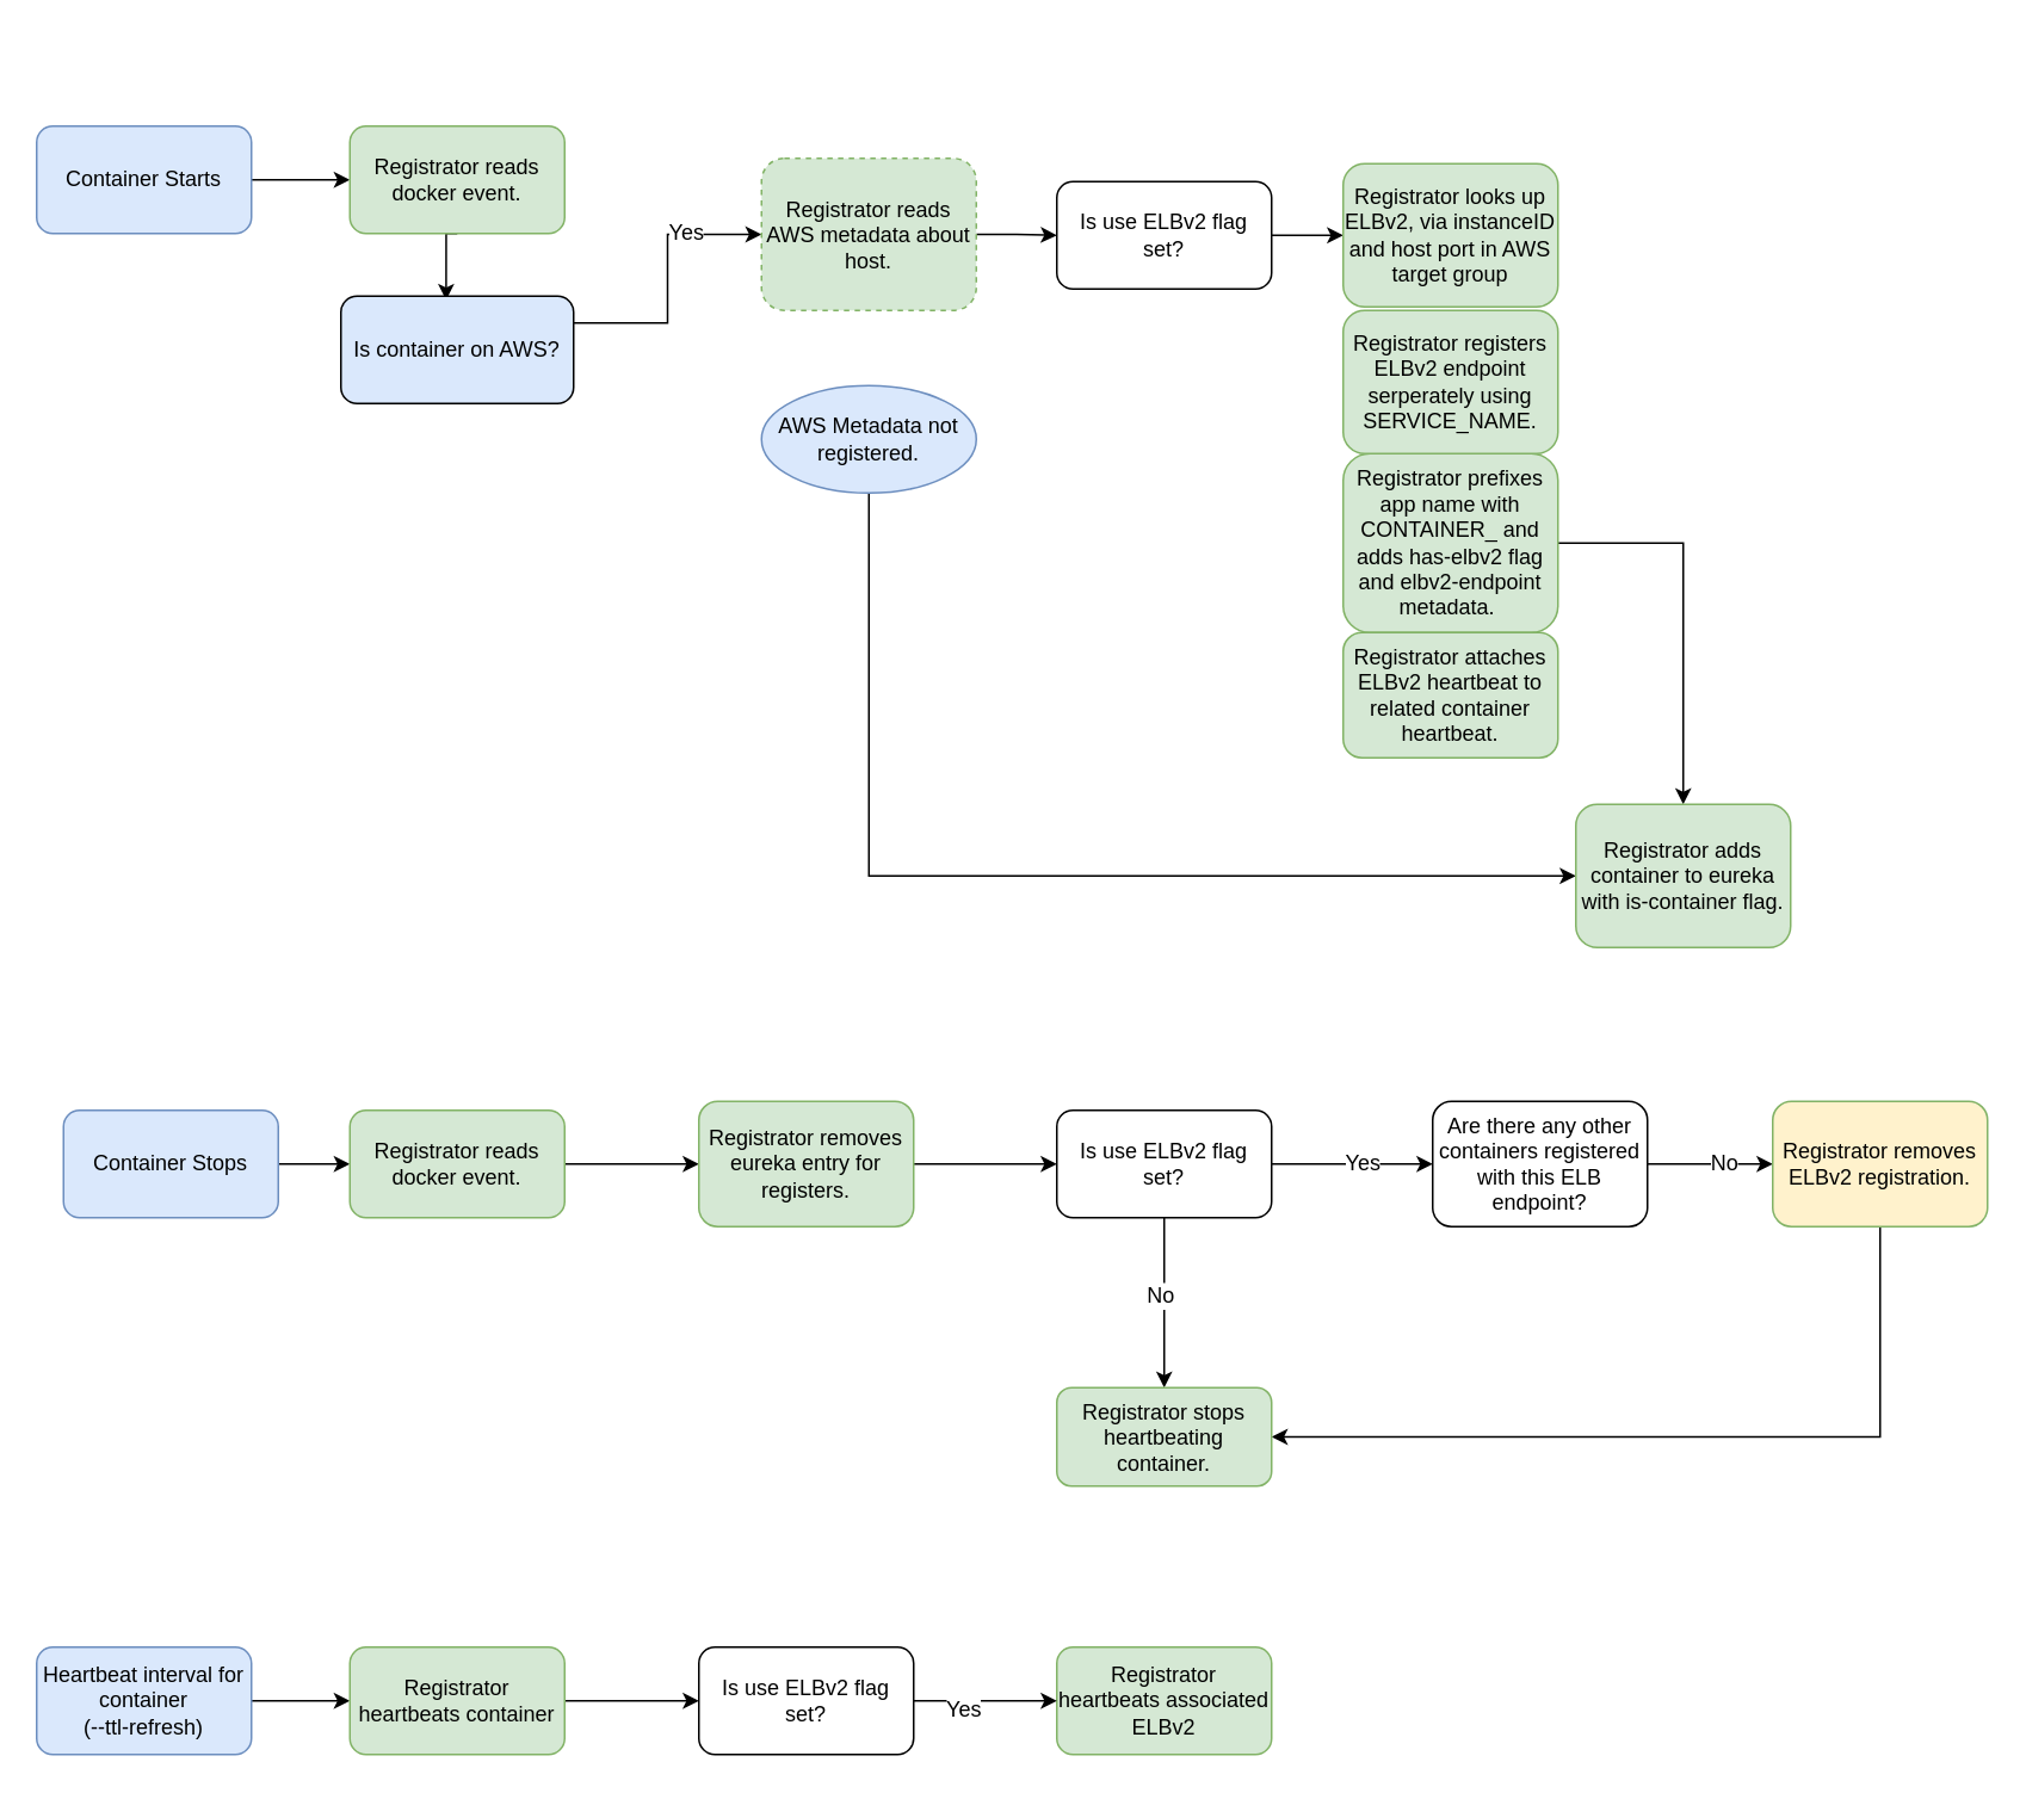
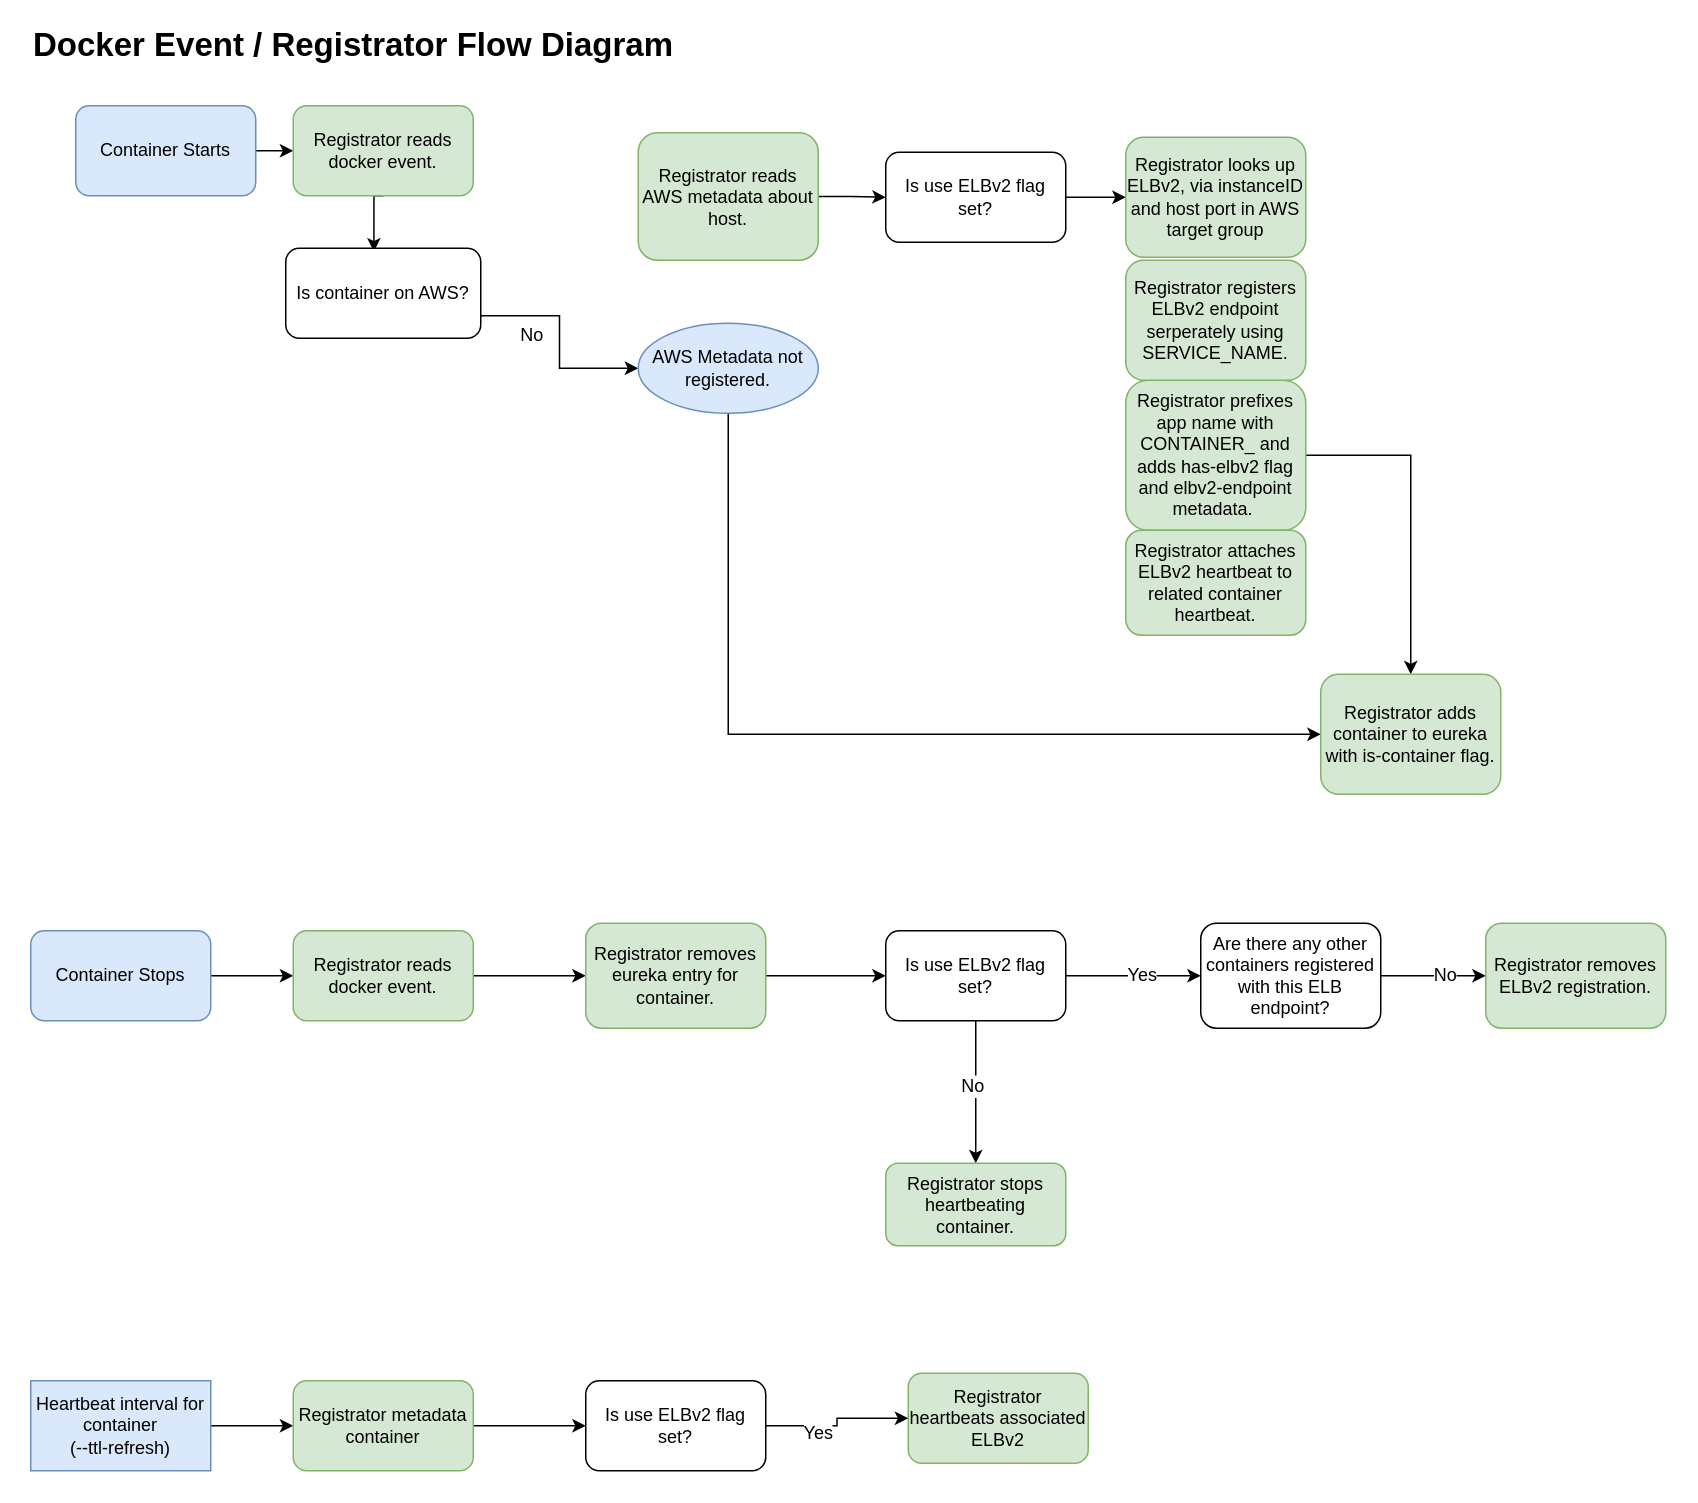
  <mxCell id="0" style=";html=1;" />
  <mxCell id="1" style=";html=1;" parent="0" />
  <mxCell id="2" style="edgeStyle=orthogonalEdgeStyle;rounded=0;html=1;exitX=1;exitY=0.5;entryX=0;entryY=0.5;jettySize=auto;orthogonalLoop=1;" parent="1" source="3" target="5" edge="1"><mxGeometry relative="1" as="geometry" /></mxCell>
- <mxCell id="3" value="Container Starts" style="rounded=1;whiteSpace=wrap;html=1;fillColor=#dae8fc;strokeColor=#6c8ebf;" parent="1" vertex="1"><mxGeometry x="20" y="70" width="120" height="60" as="geometry" /></mxCell>
+ <mxCell id="3" value="Container Starts" style="rounded=1;whiteSpace=wrap;html=1;fillColor=#dae8fc;strokeColor=#6c8ebf;" parent="1" vertex="1"><mxGeometry x="50" y="70" width="120" height="60" as="geometry" /></mxCell>
  <mxCell id="4" style="edgeStyle=orthogonalEdgeStyle;rounded=0;html=1;exitX=0.5;exitY=1;entryX=0.452;entryY=0.037;entryPerimeter=0;jettySize=auto;orthogonalLoop=1;" parent="1" source="5" target="10" edge="1"><mxGeometry relative="1" as="geometry" /></mxCell>
  <mxCell id="5" value="Registrator reads docker event." style="rounded=1;whiteSpace=wrap;html=1;fillColor=#d5e8d4;strokeColor=#82b366;" parent="1" vertex="1"><mxGeometry x="195" y="70" width="120" height="60" as="geometry" /></mxCell>
- <mxCell id="6" style="edgeStyle=orthogonalEdgeStyle;rounded=0;html=1;exitX=1;exitY=0.25;entryX=0;entryY=0.5;jettySize=auto;orthogonalLoop=1;" parent="1" source="10" target="12" edge="1"><mxGeometry relative="1" as="geometry" /></mxCell>
- <mxCell id="7" value="Yes" style="text;html=1;resizable=0;points=[];align=center;verticalAlign=middle;labelBackgroundColor=#ffffff;" parent="6" vertex="1" connectable="0"><mxGeometry x="0.445" y="1" relative="1" as="geometry"><mxPoint as="offset" /></mxGeometry></mxCell>
- <mxCell id="10" value="Is container on AWS?" style="rounded=1;whiteSpace=wrap;html=1;fillColor=#dae8fc;" parent="1" vertex="1"><mxGeometry x="190" y="165" width="130" height="60" as="geometry" /></mxCell>
+ <mxCell id="8" style="edgeStyle=orthogonalEdgeStyle;rounded=0;html=1;exitX=1;exitY=0.75;entryX=0;entryY=0.5;jettySize=auto;orthogonalLoop=1;" parent="1" source="10" target="14" edge="1"><mxGeometry relative="1" as="geometry" /></mxCell>
+ <mxCell id="9" value="No" style="text;html=1;resizable=0;points=[];align=center;verticalAlign=middle;labelBackgroundColor=#ffffff;" parent="8" vertex="1" connectable="0"><mxGeometry x="-0.534" y="-12" relative="1" as="geometry"><mxPoint as="offset" /></mxGeometry></mxCell>
+ <mxCell id="10" value="Is container on AWS?" style="rounded=1;whiteSpace=wrap;html=1;" parent="1" vertex="1"><mxGeometry x="190" y="165" width="130" height="60" as="geometry" /></mxCell>
  <mxCell id="11" style="edgeStyle=orthogonalEdgeStyle;rounded=0;html=1;exitX=1;exitY=0.5;entryX=0;entryY=0.5;jettySize=auto;orthogonalLoop=1;" parent="1" source="12" target="16" edge="1"><mxGeometry relative="1" as="geometry" /></mxCell>
- <mxCell id="12" value="Registrator reads AWS metadata about host." style="rounded=1;whiteSpace=wrap;html=1;fillColor=#d5e8d4;strokeColor=#82b366;dashed=1;" parent="1" vertex="1"><mxGeometry x="425" y="88" width="120" height="85" as="geometry" /></mxCell>
+ <mxCell id="12" value="Registrator reads AWS metadata about host." style="rounded=1;whiteSpace=wrap;html=1;fillColor=#d5e8d4;strokeColor=#82b366;" parent="1" vertex="1"><mxGeometry x="425" y="88" width="120" height="85" as="geometry" /></mxCell>
  <mxCell id="13" style="edgeStyle=orthogonalEdgeStyle;rounded=0;html=1;exitX=0.5;exitY=1;entryX=0;entryY=0.5;jettySize=auto;orthogonalLoop=1;" parent="1" source="14" target="38" edge="1"><mxGeometry relative="1" as="geometry" /></mxCell>
  <mxCell id="14" value="AWS Metadata not registered." style="ellipse;whiteSpace=wrap;html=1;fillColor=#dae8fc;strokeColor=#6c8ebf;" parent="1" vertex="1"><mxGeometry x="425" y="215" width="120" height="60" as="geometry" /></mxCell>
  <mxCell id="15" style="edgeStyle=orthogonalEdgeStyle;rounded=0;html=1;exitX=1;exitY=0.5;entryX=0;entryY=0.5;jettySize=auto;orthogonalLoop=1;" parent="1" source="16" target="19" edge="1"><mxGeometry relative="1" as="geometry" /></mxCell>
  <mxCell id="16" value="Is use ELBv2 flag set?" style="rounded=1;whiteSpace=wrap;html=1;" parent="1" vertex="1"><mxGeometry x="590" y="101" width="120" height="60" as="geometry" /></mxCell>
  <mxCell id="17" style="edgeStyle=orthogonalEdgeStyle;rounded=0;html=1;exitX=1;exitY=0.5;entryX=0.5;entryY=0;jettySize=auto;orthogonalLoop=1;" parent="1" source="18" target="38" edge="1"><mxGeometry relative="1" as="geometry" /></mxCell>
  <mxCell id="18" value="Registrator prefixes app name with CONTAINER_ and adds has-elbv2 flag and elbv2-endpoint metadata.&amp;nbsp;" style="rounded=1;whiteSpace=wrap;html=1;fillColor=#d5e8d4;strokeColor=#82b366;" parent="1" vertex="1"><mxGeometry x="750" y="253" width="120" height="100" as="geometry" /></mxCell>
  <mxCell id="19" value="Registrator looks up ELBv2, via instanceID and host port in AWS target group" style="rounded=1;whiteSpace=wrap;html=1;fillColor=#d5e8d4;strokeColor=#82b366;" parent="1" vertex="1"><mxGeometry x="750" y="91" width="120" height="80" as="geometry" /></mxCell>
  <mxCell id="20" value="Registrator registers ELBv2 endpoint serperately using SERVICE_NAME." style="rounded=1;whiteSpace=wrap;html=1;fillColor=#d5e8d4;strokeColor=#82b366;" parent="1" vertex="1"><mxGeometry x="750" y="173" width="120" height="80" as="geometry" /></mxCell>
  <mxCell id="21" style="edgeStyle=orthogonalEdgeStyle;rounded=0;html=1;exitX=1;exitY=0.5;entryX=0;entryY=0.5;jettySize=auto;orthogonalLoop=1;" parent="1" source="22" target="24" edge="1"><mxGeometry relative="1" as="geometry" /></mxCell>
- <mxCell id="22" value="Container Stops" style="rounded=1;whiteSpace=wrap;html=1;fillColor=#dae8fc;strokeColor=#6c8ebf;" parent="1" vertex="1"><mxGeometry x="35" y="620" width="120" height="60" as="geometry" /></mxCell>
+ <mxCell id="22" value="Container Stops" style="rounded=1;whiteSpace=wrap;html=1;fillColor=#dae8fc;strokeColor=#6c8ebf;" parent="1" vertex="1"><mxGeometry x="20" y="620" width="120" height="60" as="geometry" /></mxCell>
  <mxCell id="23" style="edgeStyle=orthogonalEdgeStyle;rounded=0;html=1;exitX=1;exitY=0.5;entryX=0;entryY=0.5;jettySize=auto;orthogonalLoop=1;" parent="1" source="24" target="26" edge="1"><mxGeometry relative="1" as="geometry" /></mxCell>
  <mxCell id="24" value="Registrator reads docker event." style="rounded=1;whiteSpace=wrap;html=1;fillColor=#d5e8d4;strokeColor=#82b366;" parent="1" vertex="1"><mxGeometry x="195" y="620" width="120" height="60" as="geometry" /></mxCell>
  <mxCell id="25" style="edgeStyle=orthogonalEdgeStyle;rounded=0;html=1;exitX=1;exitY=0.5;entryX=0;entryY=0.5;jettySize=auto;orthogonalLoop=1;" parent="1" source="26" target="31" edge="1"><mxGeometry relative="1" as="geometry" /></mxCell>
- <mxCell id="26" value="Registrator removes eureka entry for registers." style="rounded=1;whiteSpace=wrap;html=1;fillColor=#d5e8d4;strokeColor=#82b366;" parent="1" vertex="1"><mxGeometry x="390" y="615" width="120" height="70" as="geometry" /></mxCell>
+ <mxCell id="26" value="Registrator removes eureka entry for container." style="rounded=1;whiteSpace=wrap;html=1;fillColor=#d5e8d4;strokeColor=#82b366;" parent="1" vertex="1"><mxGeometry x="390" y="615" width="120" height="70" as="geometry" /></mxCell>
  <mxCell id="27" style="edgeStyle=orthogonalEdgeStyle;rounded=0;html=1;exitX=1;exitY=0.5;entryX=0;entryY=0.5;jettySize=auto;orthogonalLoop=1;" parent="1" source="31" target="34" edge="1"><mxGeometry relative="1" as="geometry" /></mxCell>
  <mxCell id="28" value="Yes" style="text;html=1;resizable=0;points=[];align=center;verticalAlign=middle;labelBackgroundColor=#ffffff;" parent="27" vertex="1" connectable="0"><mxGeometry x="0.108" y="1" relative="1" as="geometry"><mxPoint as="offset" /></mxGeometry></mxCell>
  <mxCell id="29" style="edgeStyle=orthogonalEdgeStyle;rounded=0;html=1;exitX=0.5;exitY=1;entryX=0.5;entryY=0;jettySize=auto;orthogonalLoop=1;" parent="1" source="31" target="39" edge="1"><mxGeometry relative="1" as="geometry" /></mxCell>
  <mxCell id="30" value="No" style="text;html=1;resizable=0;points=[];align=center;verticalAlign=middle;labelBackgroundColor=#ffffff;" parent="29" vertex="1" connectable="0"><mxGeometry x="-0.087" y="-3" relative="1" as="geometry"><mxPoint as="offset" /></mxGeometry></mxCell>
  <mxCell id="31" value="Is use ELBv2 flag set?" style="rounded=1;whiteSpace=wrap;html=1;" parent="1" vertex="1"><mxGeometry x="590" y="620" width="120" height="60" as="geometry" /></mxCell>
  <mxCell id="32" style="edgeStyle=orthogonalEdgeStyle;rounded=0;html=1;exitX=1;exitY=0.5;entryX=0;entryY=0.5;jettySize=auto;orthogonalLoop=1;" parent="1" source="34" target="36" edge="1"><mxGeometry relative="1" as="geometry" /></mxCell>
  <mxCell id="33" value="No" style="text;html=1;resizable=0;points=[];align=center;verticalAlign=middle;labelBackgroundColor=#ffffff;" parent="32" vertex="1" connectable="0"><mxGeometry x="0.206" y="1" relative="1" as="geometry"><mxPoint as="offset" /></mxGeometry></mxCell>
  <mxCell id="34" value="Are there any other containers registered with this ELB endpoint?" style="rounded=1;whiteSpace=wrap;html=1;fillColor=#ffffff;strokeColor=#000000;" parent="1" vertex="1"><mxGeometry x="800" y="615" width="120" height="70" as="geometry" /></mxCell>
- <mxCell id="35" style="edgeStyle=orthogonalEdgeStyle;rounded=0;html=1;exitX=0.5;exitY=1;entryX=1;entryY=0.5;jettySize=auto;orthogonalLoop=1;" parent="1" source="36" target="39" edge="1"><mxGeometry relative="1" as="geometry" /></mxCell>
- <mxCell id="36" value="Registrator removes ELBv2 registration." style="rounded=1;whiteSpace=wrap;html=1;fillColor=#fff2cc;strokeColor=#82b366;" parent="1" vertex="1"><mxGeometry x="990" y="615" width="120" height="70" as="geometry" /></mxCell>
+ <mxCell id="36" value="Registrator removes ELBv2 registration." style="rounded=1;whiteSpace=wrap;html=1;fillColor=#d5e8d4;strokeColor=#82b366;" parent="1" vertex="1"><mxGeometry x="990" y="615" width="120" height="70" as="geometry" /></mxCell>
+ <mxCell id="37" value="&lt;font style=&quot;font-size: 22px&quot;&gt;&lt;b&gt;Docker Event / Registrator Flow Diagram&lt;/b&gt;&lt;/font&gt;" style="text;html=1;strokeColor=none;fillColor=none;align=left;verticalAlign=middle;whiteSpace=wrap;" parent="1" vertex="1"><mxGeometry x="20" y="20" width="590" height="20" as="geometry" /></mxCell>
  <mxCell id="38" value="Registrator adds container to eureka with is-container flag." style="rounded=1;whiteSpace=wrap;html=1;fillColor=#d5e8d4;strokeColor=#82b366;" parent="1" vertex="1"><mxGeometry x="880" y="449" width="120" height="80" as="geometry" /></mxCell>
  <mxCell id="39" value="Registrator stops heartbeating container." style="rounded=1;whiteSpace=wrap;html=1;fillColor=#d5e8d4;strokeColor=#82b366;" parent="1" vertex="1"><mxGeometry x="590" y="775" width="120" height="55" as="geometry" /></mxCell>
  <mxCell id="40" value="Registrator attaches ELBv2 heartbeat to related container heartbeat." style="rounded=1;whiteSpace=wrap;html=1;fillColor=#d5e8d4;strokeColor=#82b366;" parent="1" vertex="1"><mxGeometry x="750" y="353" width="120" height="70" as="geometry" /></mxCell>
  <mxCell id="41" style="edgeStyle=orthogonalEdgeStyle;rounded=0;html=1;exitX=1;exitY=0.5;entryX=0;entryY=0.5;jettySize=auto;orthogonalLoop=1;" parent="1" source="42" target="44" edge="1"><mxGeometry relative="1" as="geometry" /></mxCell>
- <mxCell id="42" value="Heartbeat interval for container &lt;br&gt;(&lt;span&gt;--ttl-refresh)&lt;/span&gt;" style="rounded=1;whiteSpace=wrap;html=1;fillColor=#dae8fc;strokeColor=#6c8ebf;" parent="1" vertex="1"><mxGeometry x="20" y="920" width="120" height="60" as="geometry" /></mxCell>
+ <mxCell id="42" value="Heartbeat interval for container &lt;br&gt;(&lt;span&gt;--ttl-refresh)&lt;/span&gt;" style="whiteSpace=wrap;html=1;fillColor=#dae8fc;strokeColor=#6c8ebf;rounded=0;" parent="1" vertex="1"><mxGeometry x="20" y="920" width="120" height="60" as="geometry" /></mxCell>
  <mxCell id="43" style="edgeStyle=orthogonalEdgeStyle;rounded=0;html=1;exitX=1;exitY=0.5;entryX=0;entryY=0.5;jettySize=auto;orthogonalLoop=1;" parent="1" source="44" target="48" edge="1"><mxGeometry relative="1" as="geometry" /></mxCell>
- <mxCell id="44" value="Registrator heartbeats container" style="rounded=1;whiteSpace=wrap;html=1;fillColor=#d5e8d4;strokeColor=#82b366;" parent="1" vertex="1"><mxGeometry x="195" y="920" width="120" height="60" as="geometry" /></mxCell>
- <mxCell id="45" value="Registrator heartbeats associated ELBv2" style="rounded=1;whiteSpace=wrap;html=1;fillColor=#d5e8d4;strokeColor=#82b366;" parent="1" vertex="1"><mxGeometry x="590" y="920" width="120" height="60" as="geometry" /></mxCell>
+ <mxCell id="44" value="Registrator metadata container" style="rounded=1;whiteSpace=wrap;html=1;fillColor=#d5e8d4;strokeColor=#82b366;" parent="1" vertex="1"><mxGeometry x="195" y="920" width="120" height="60" as="geometry" /></mxCell>
+ <mxCell id="45" value="Registrator heartbeats associated ELBv2" style="rounded=1;whiteSpace=wrap;html=1;fillColor=#d5e8d4;strokeColor=#82b366;" parent="1" vertex="1"><mxGeometry x="605" y="915" width="120" height="60" as="geometry" /></mxCell>
  <mxCell id="46" style="edgeStyle=orthogonalEdgeStyle;rounded=0;html=1;exitX=1;exitY=0.5;entryX=0;entryY=0.5;jettySize=auto;orthogonalLoop=1;" parent="1" source="48" target="45" edge="1"><mxGeometry relative="1" as="geometry" /></mxCell>
  <mxCell id="47" value="Yes" style="text;html=1;resizable=0;points=[];align=center;verticalAlign=middle;labelBackgroundColor=#ffffff;" parent="46" vertex="1" connectable="0"><mxGeometry x="-0.322" y="-4" relative="1" as="geometry"><mxPoint as="offset" /></mxGeometry></mxCell>
  <mxCell id="48" value="Is use ELBv2 flag set?" style="rounded=1;whiteSpace=wrap;html=1;" parent="1" vertex="1"><mxGeometry x="390" y="920" width="120" height="60" as="geometry" /></mxCell>
